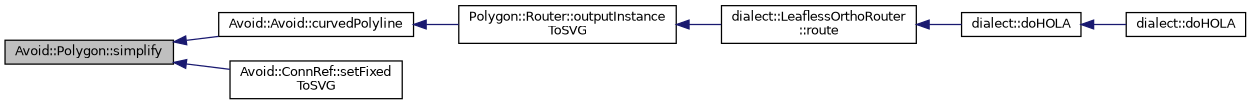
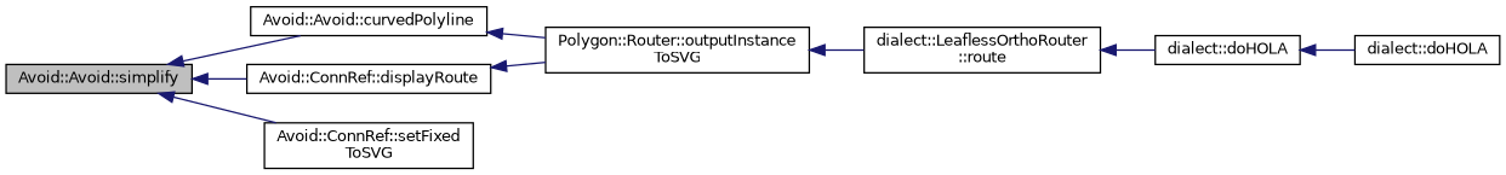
  digraph {
    rankdir=LR
    node [color=black fillcolor=white fontname=Helvetica fontsize=10 shape=record style=filled]
    edge [color=midnightblue dir=back fontname=Helvetica fontsize=10 labelfontname=Helvetica labelfontsize=10 style=solid]
-   n1 [fillcolor=grey75 fontcolor=black height=0.2 label="Avoid::Polygon::simplify" width=0.4]
+   n1 [fillcolor=grey75 fontcolor=black height=0.2 label="Avoid::Avoid::simplify" width=0.4]
    n2 [height=0.2 label="Avoid::Avoid::curvedPolyline" width=0.4]
+   n3 [height=0.2 label="Avoid::ConnRef::displayRoute" width=0.4]
    n4 [height=0.2 label="Avoid::ConnRef::setFixed\lToSVG" width=0.4]
    n5 [height=0.2 label="Polygon::Router::outputInstance\lToSVG" width=0.4]
    n6 [height=0.2 label="dialect::LeaflessOrthoRouter\l::route" width=0.4]
    n7 [height=0.2 label="dialect::doHOLA" width=0.4]
    n8 [height=0.2 label="dialect::doHOLA" width=0.4]
    n1 -> n2
+   n1 -> n3
    n1 -> n4
    n2 -> n5
+   n3 -> n5
    n5 -> n6
    n6 -> n7
    n7 -> n8
  }
